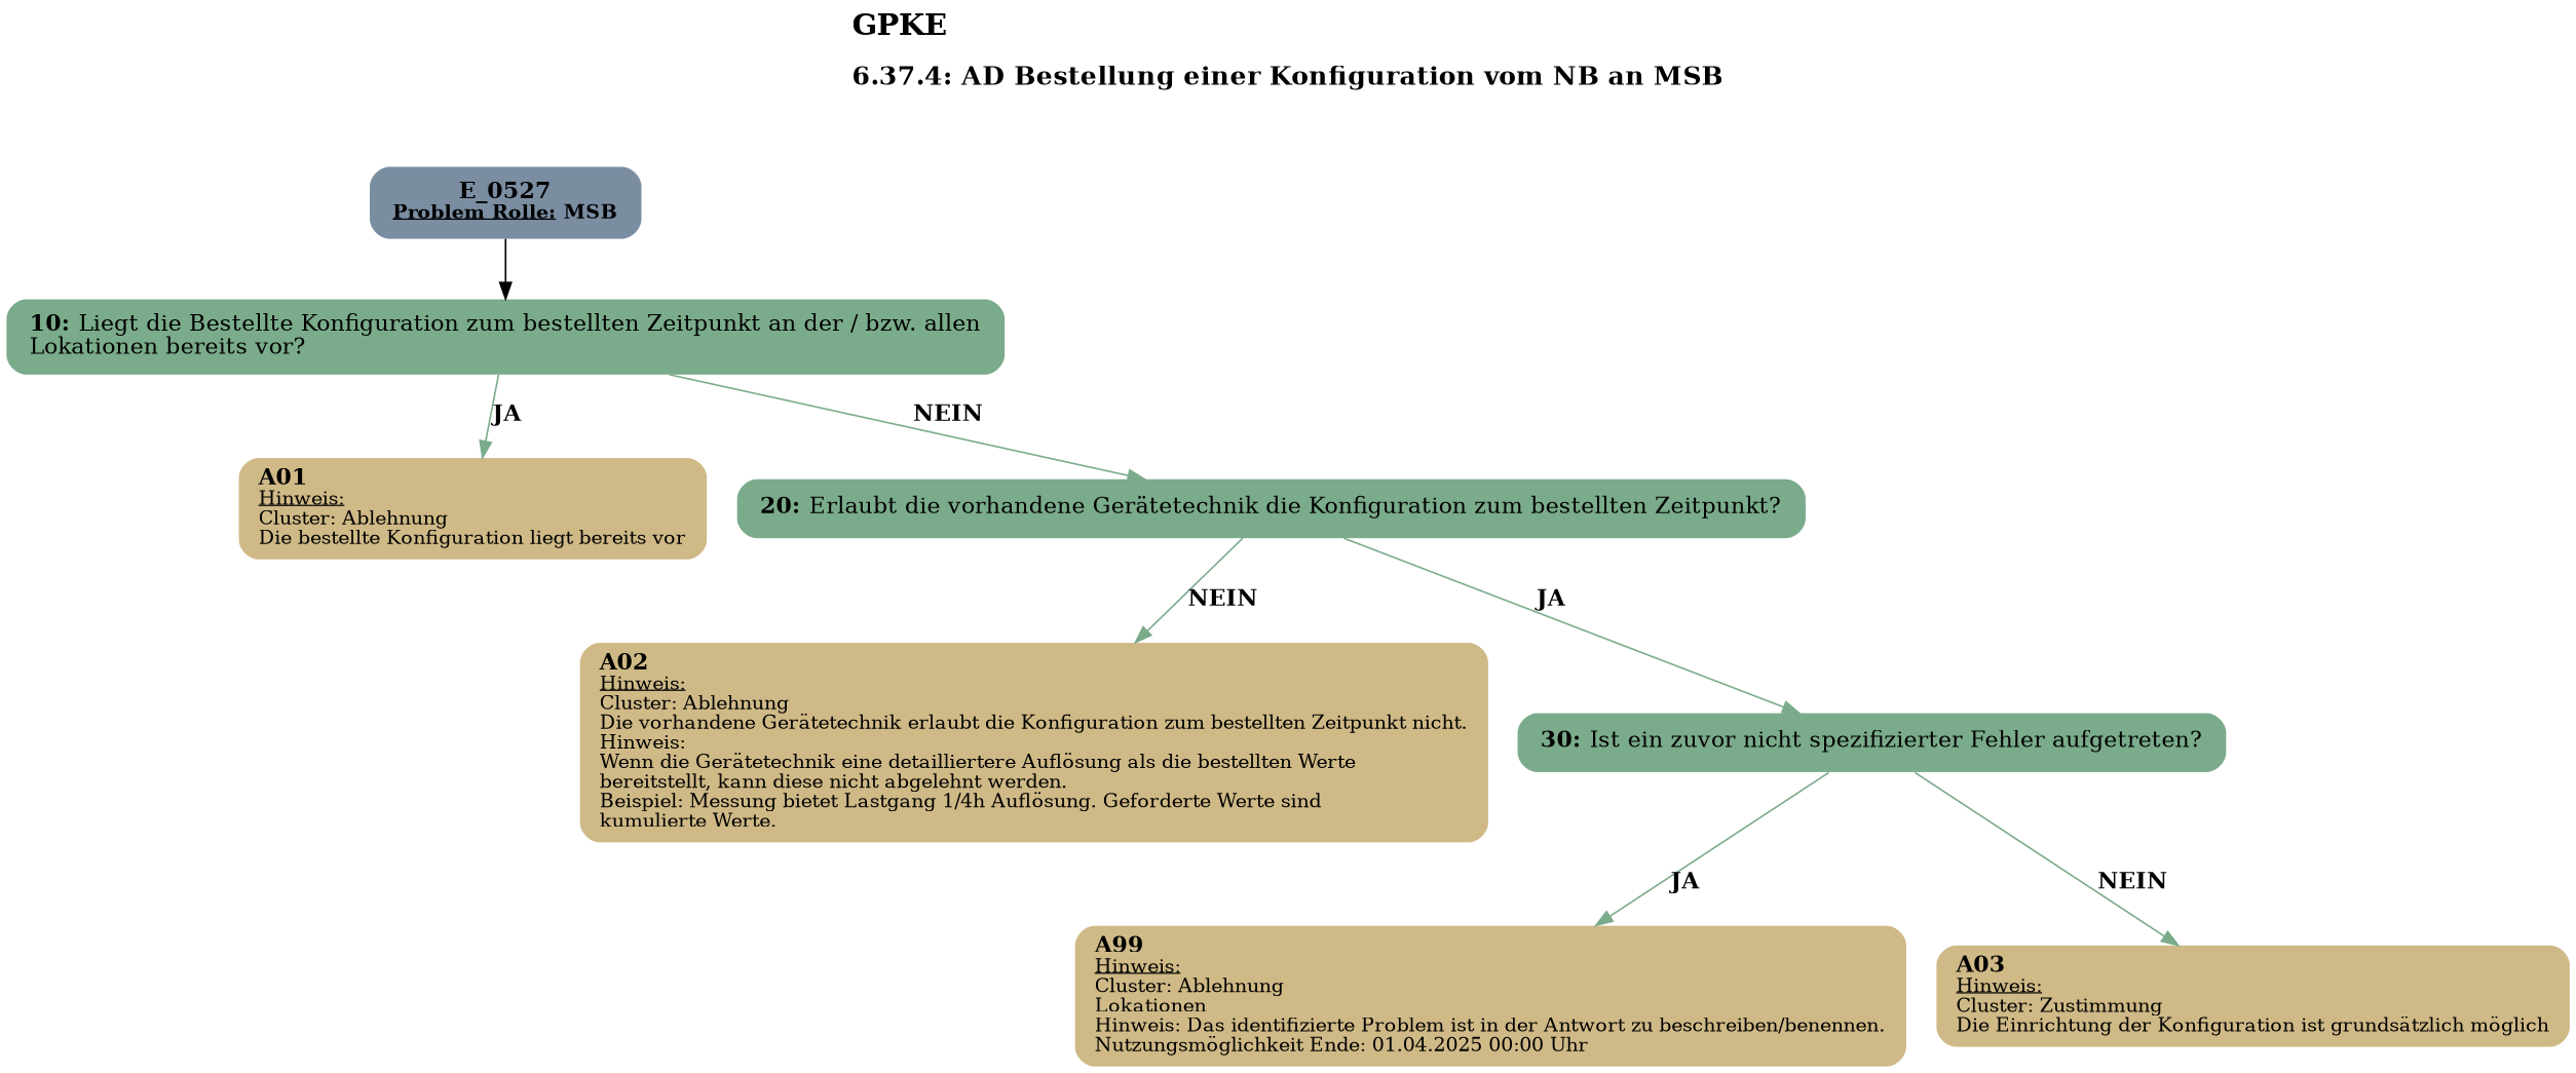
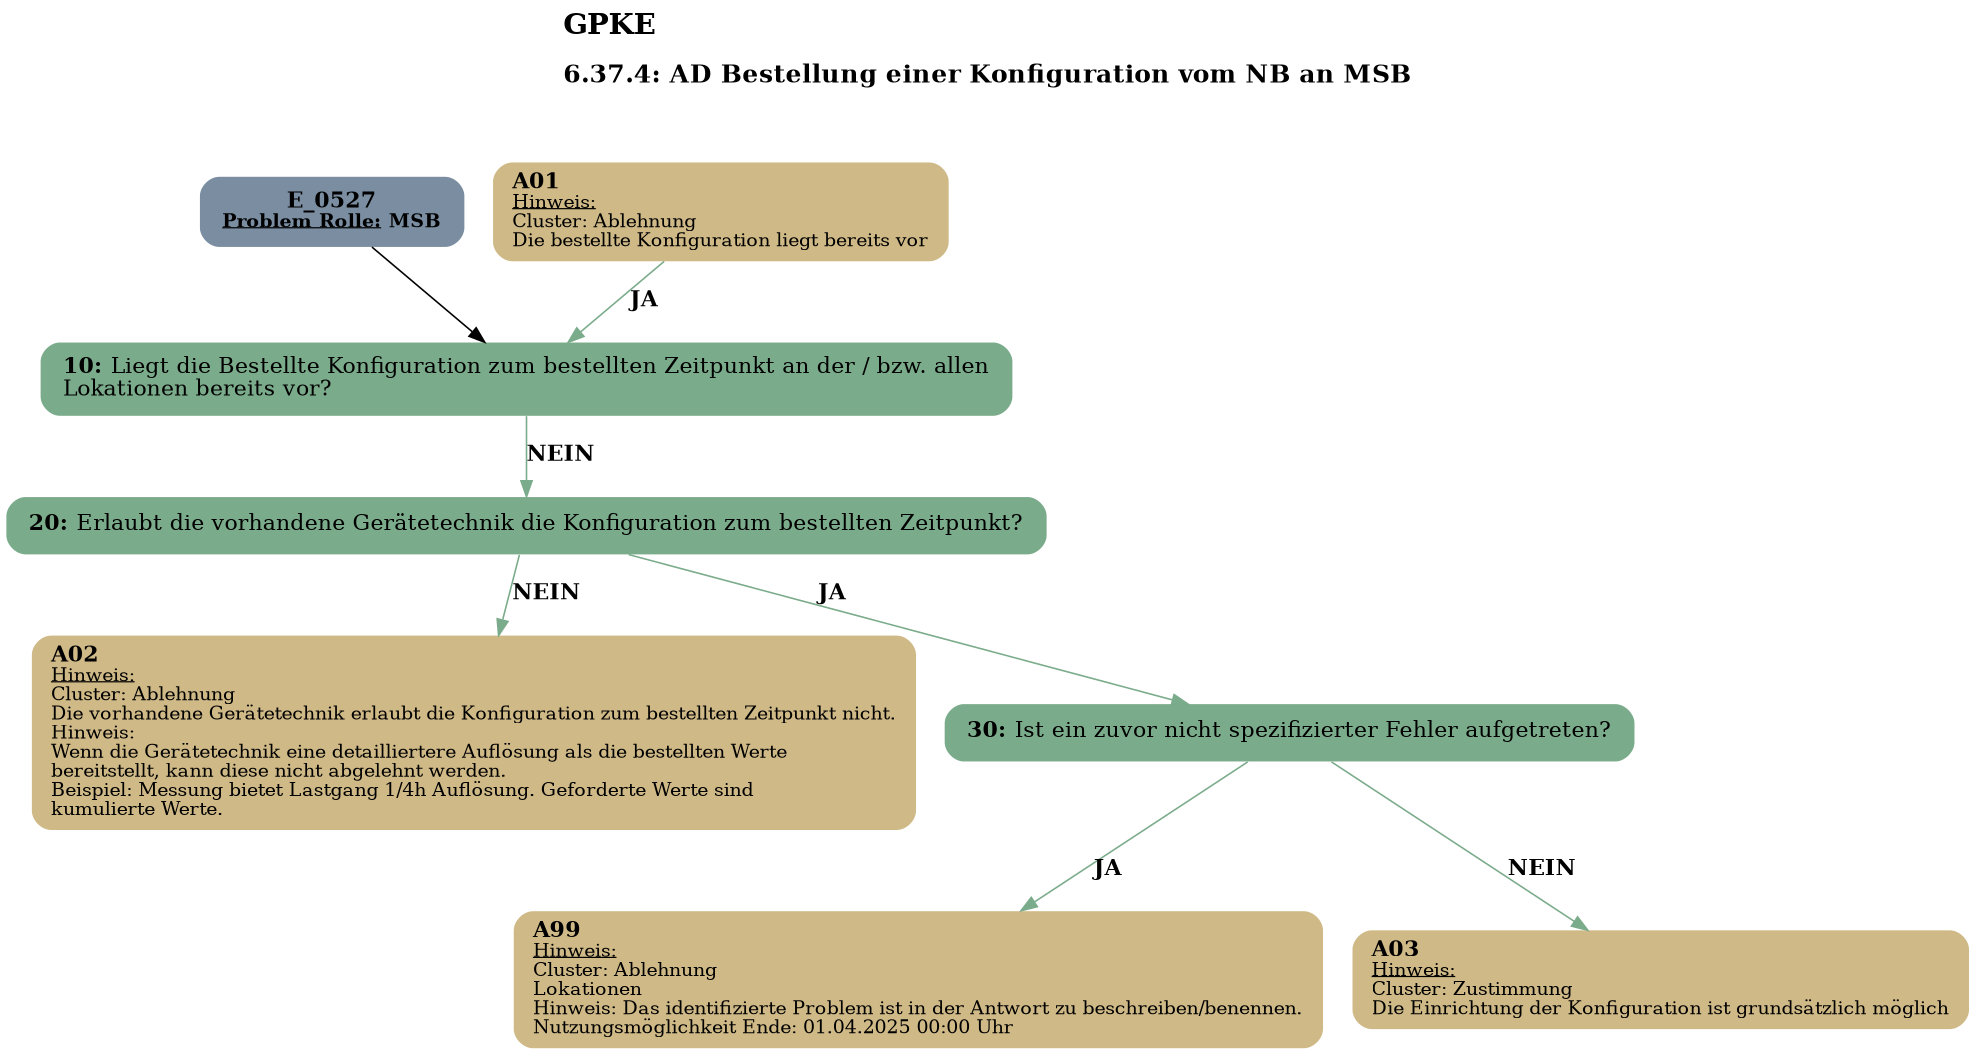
  digraph {
    concentrate=true
    label=<<B><FONT POINT-SIZE="18">GPKE</FONT></B><BR align="left"/><BR/><B><FONT POINT-SIZE="16">6.37.4: AD Bestellung einer Konfiguration vom NB an MSB</FONT></B><BR align="left"/><BR/><BR/><BR/>>
    labelloc=t
    pack=true
    packmode=array
    rankdir=TB
    node [fillcolor="#cfb986" margin="0.2,0.12" penwidth=0.0 shape=box style="filled,rounded"]
    edge [color="#7aab8a"]
    n1 [fillcolor="#7a8da1" label=<<B>E_0527</B><BR align="center"/><FONT point-size="12"><B><U>Problem Rolle:</U> MSB</B></FONT><BR align="center"/>>]
    n2 [fillcolor="#7aab8a" label=<<B>10: </B>Liegt die Bestellte Konfiguration zum bestellten Zeitpunkt an der / bzw. allen<BR align="left"/>Lokationen bereits vor?<BR align="left"/>>]
    n3 [label=<<B>A01</B><BR align="left"/><FONT point-size="12"><U>Hinweis:</U><BR align="left"/>Cluster: Ablehnung<BR align="left"/>Die bestellte Konfiguration liegt bereits vor<BR align="left"/></FONT>> margin="0.17,0.08"]
    n4 [fillcolor="#7aab8a" label=<<B>20: </B>Erlaubt die vorhandene Gerätetechnik die Konfiguration zum bestellten Zeitpunkt?<BR align="left"/>>]
    n5 [label=<<B>A02</B><BR align="left"/><FONT point-size="12"><U>Hinweis:</U><BR align="left"/>Cluster: Ablehnung<BR align="left"/>Die vorhandene Gerätetechnik erlaubt die Konfiguration zum bestellten Zeitpunkt nicht.<BR align="left"/>Hinweis:<BR align="left"/>Wenn die Gerätetechnik eine detailliertere Auflösung als die bestellten Werte<BR align="left"/>bereitstellt, kann diese nicht abgelehnt werden.<BR align="left"/>Beispiel: Messung bietet Lastgang 1/4h Auflösung. Geforderte Werte sind<BR align="left"/>kumulierte Werte.<BR align="left"/></FONT>> margin="0.17,0.08"]
    n6 [fillcolor="#7aab8a" label=<<B>30: </B>Ist ein zuvor nicht spezifizierter Fehler aufgetreten?<BR align="left"/>>]
    n7 [label=<<B>A99</B><BR align="left"/><FONT point-size="12"><U>Hinweis:</U><BR align="left"/>Cluster: Ablehnung<BR align="left"/>Lokationen<BR align="left"/>Hinweis: Das identifizierte Problem ist in der Antwort zu beschreiben/benennen.<BR align="left"/>Nutzungsmöglichkeit Ende: 01.04.2025 00:00 Uhr<BR align="left"/></FONT>> margin="0.17,0.08"]
    n8 [label=<<B>A03</B><BR align="left"/><FONT point-size="12"><U>Hinweis:</U><BR align="left"/>Cluster: Zustimmung<BR align="left"/>Die Einrichtung der Konfiguration ist grundsätzlich möglich<BR align="left"/></FONT>> margin="0.17,0.08"]
    n1 -> n2 [color=""]
-   n2 -> n3 [label=<<B>JA</B>>]
+   n3 -> n2 [label=<<B>JA</B>>]
    n2 -> n4 [label=<<B>NEIN</B>>]
    n4 -> n5 [label=<<B>NEIN</B>>]
    n4 -> n6 [label=<<B>JA</B>>]
    n6 -> n7 [label=<<B>JA</B>>]
    n6 -> n8 [label=<<B>NEIN</B>>]
  }
